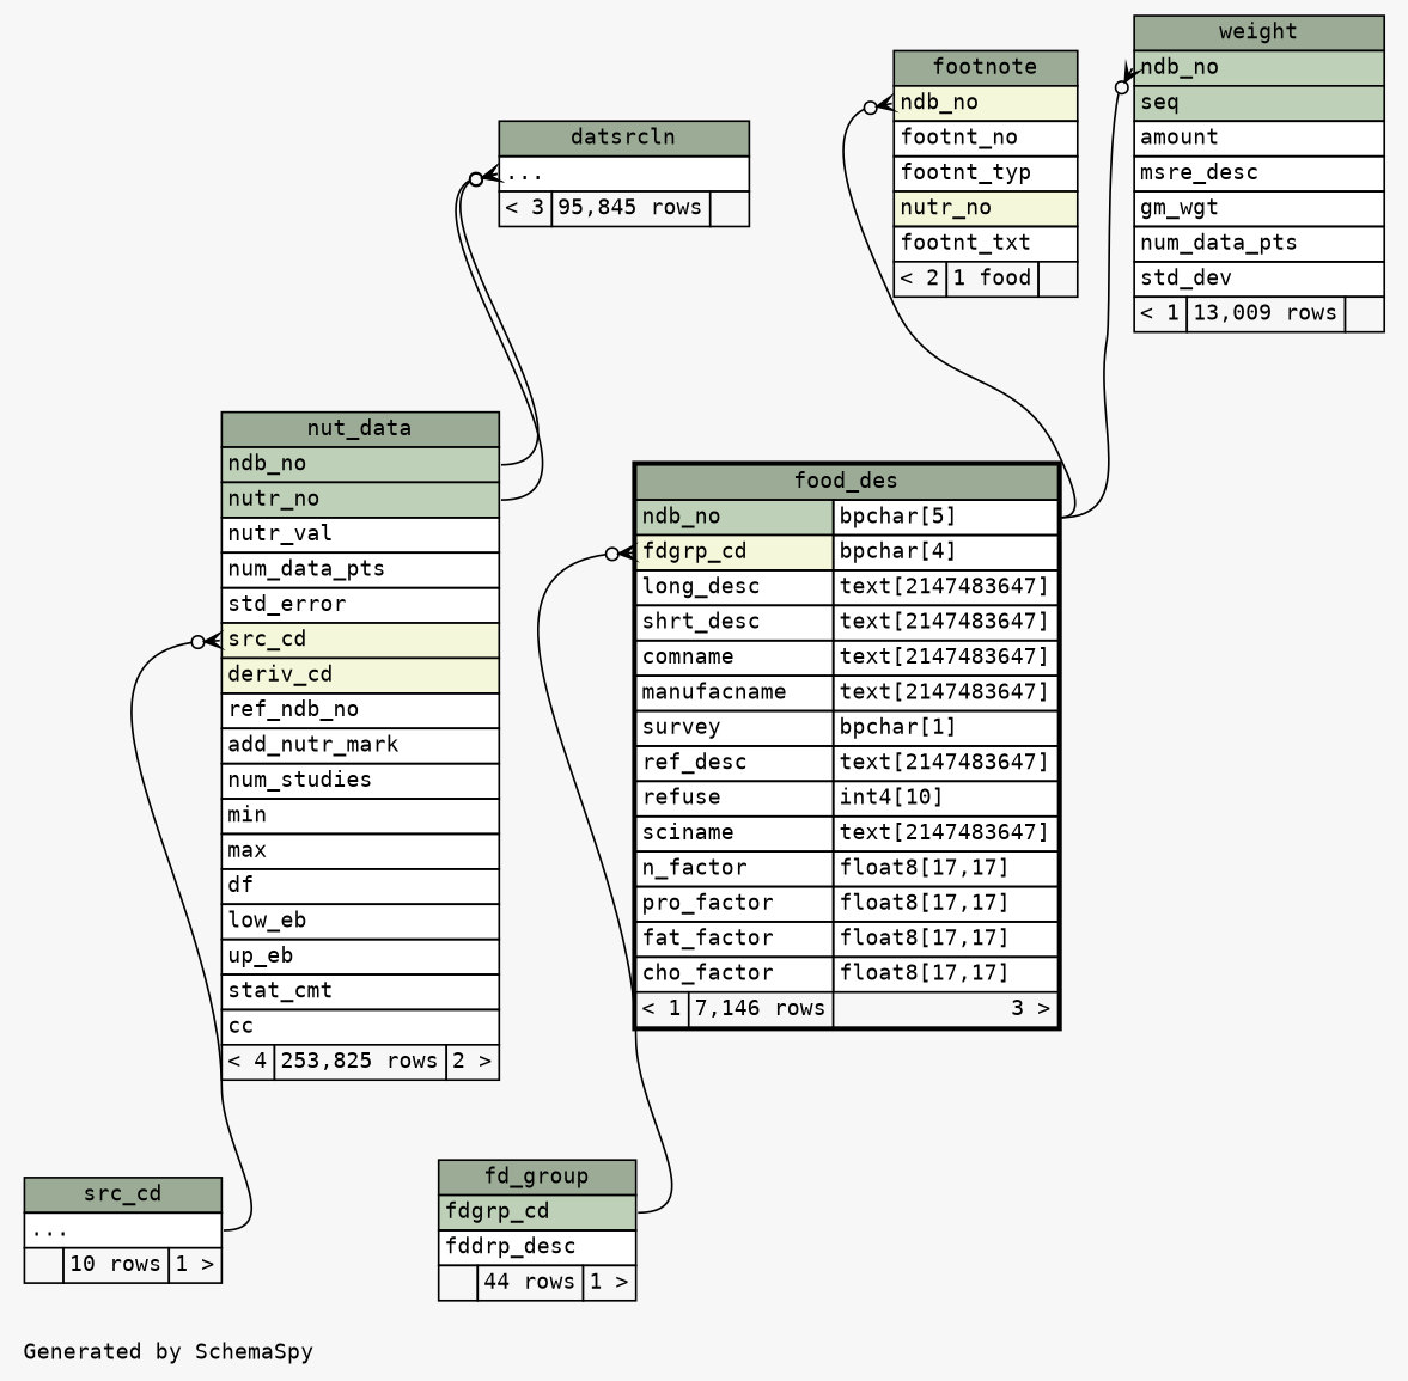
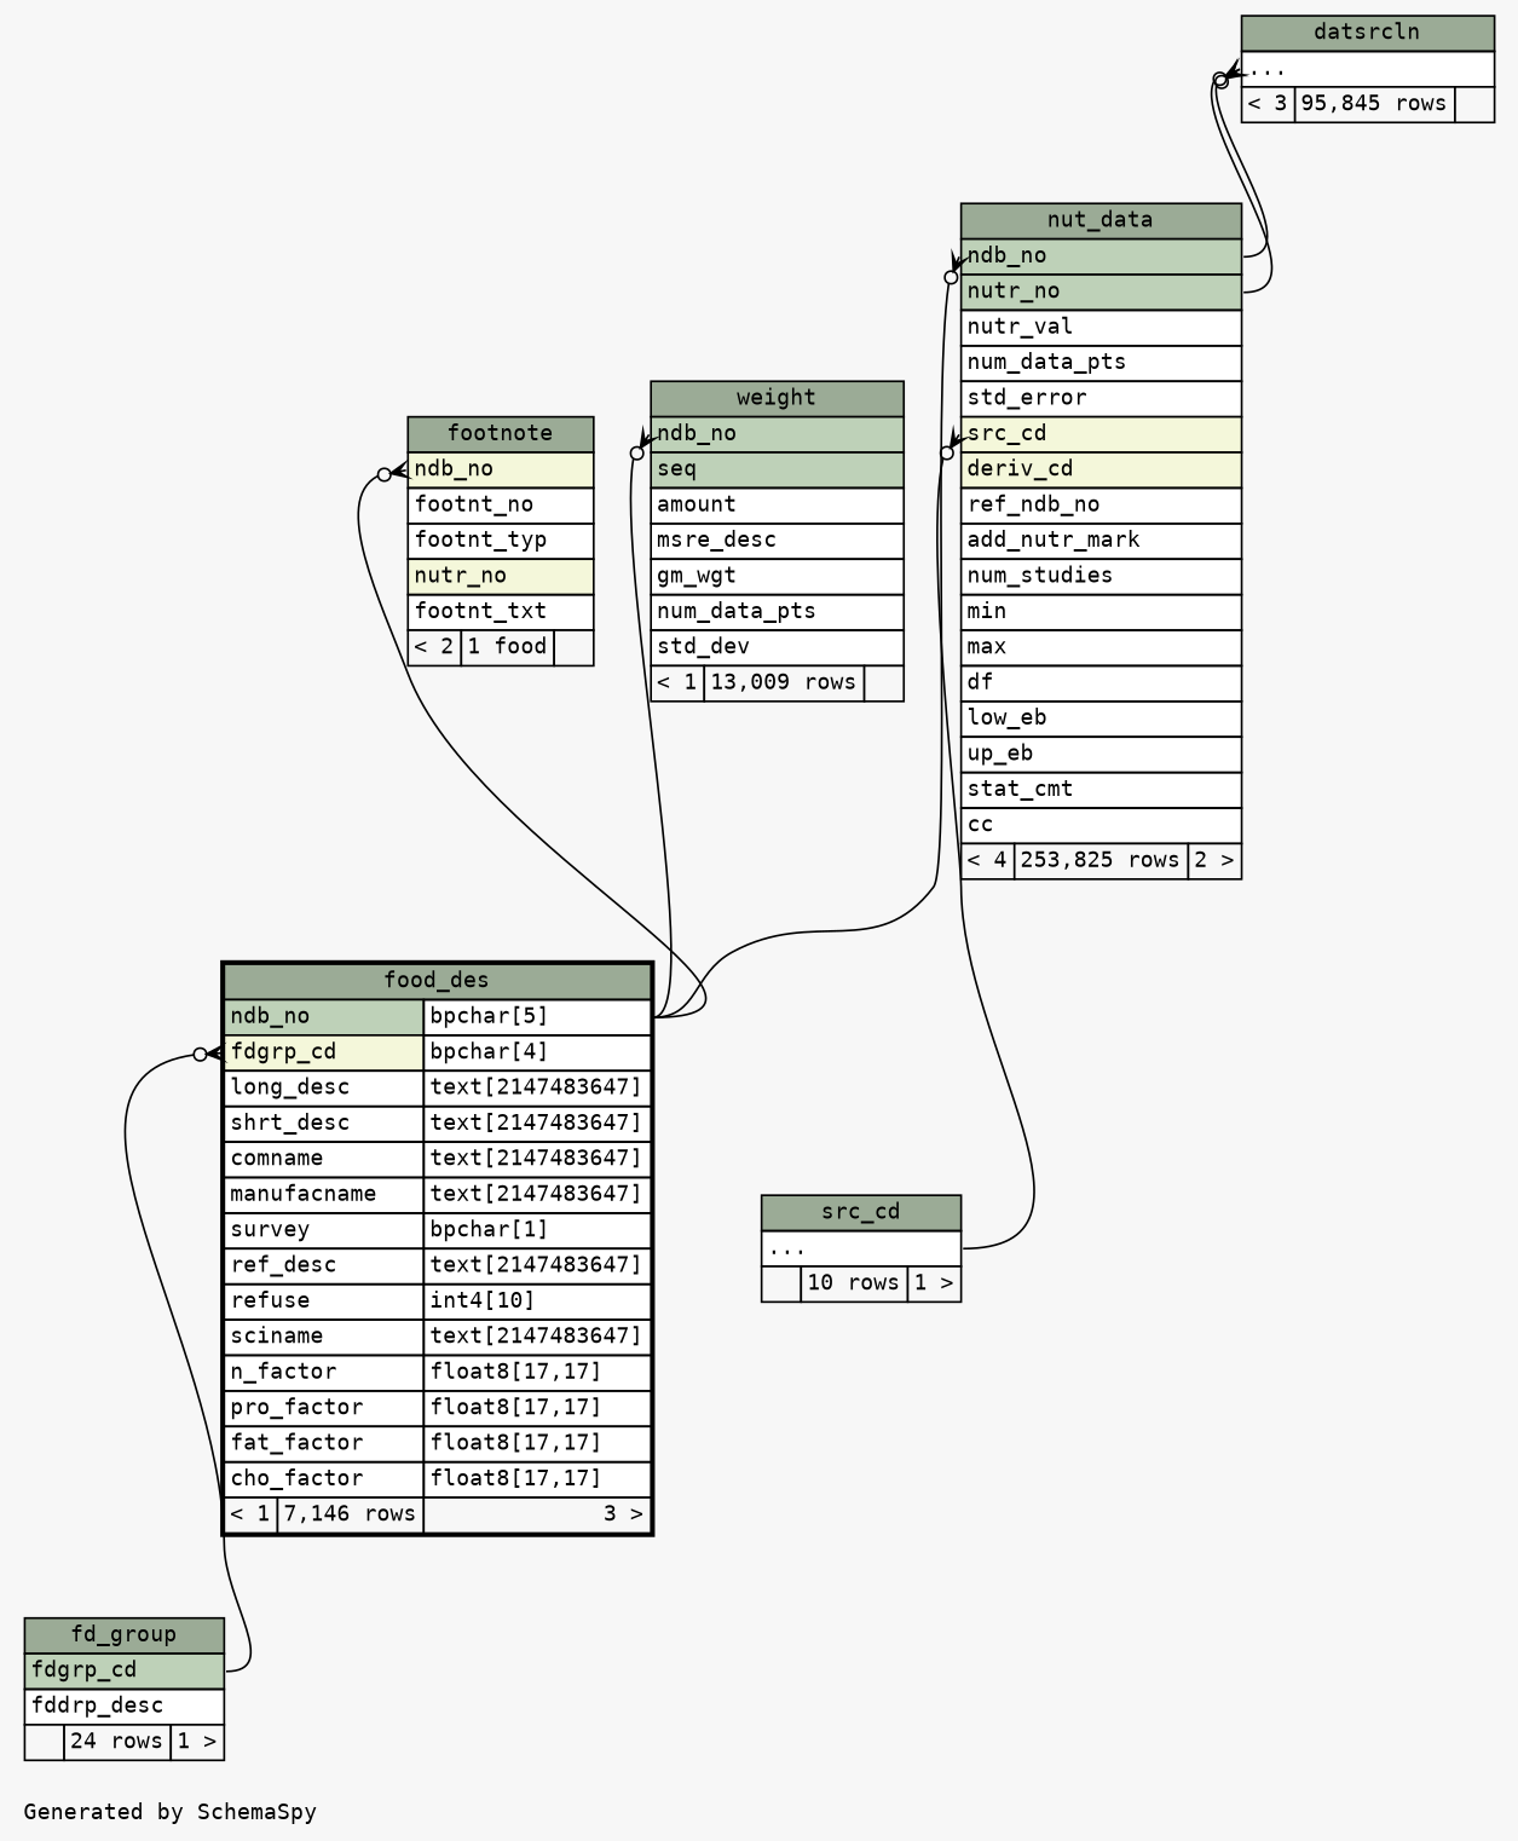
  digraph {
    bgcolor="#f7f7f7"
    fontname="DejaVu Sans Mono"
    fontsize=11
    label="\nGenerated by SchemaSpy"
    labeljust=l
    nodesep=0.18
    rankdir=TB
    ranksep=0.46
    node [fontname="DejaVu Sans Mono" fontsize=11 shape=plaintext]
    edge [arrowhead=none arrowsize=0.8 arrowtail=crowodot dir=back fontname="DejaVu Sans Mono" headport="ndb_no.type:e" tailport="ndb_no:w"]
    n1 [label=<     <TABLE BORDER="0" CELLBORDER="1" CELLSPACING="0" BGCOLOR="#ffffff">       <TR><TD COLSPAN="3" BGCOLOR="#9bab96" ALIGN="CENTER">datsrcln</TD></TR>       <TR><TD PORT="elipses" COLSPAN="3" ALIGN="LEFT">...</TD></TR>       <TR><TD ALIGN="LEFT" BGCOLOR="#f7f7f7">&lt; 3</TD><TD ALIGN="RIGHT" BGCOLOR="#f7f7f7">95,845 rows</TD><TD ALIGN="RIGHT" BGCOLOR="#f7f7f7">  </TD></TR>     </TABLE>>]
    n2 [label=<     <TABLE BORDER="0" CELLBORDER="1" CELLSPACING="0" BGCOLOR="#ffffff">       <TR><TD COLSPAN="3" BGCOLOR="#9bab96" ALIGN="CENTER">nut_data</TD></TR>       <TR><TD PORT="ndb_no" COLSPAN="3" BGCOLOR="#bed1b8" ALIGN="LEFT">ndb_no</TD></TR>       <TR><TD PORT="nutr_no" COLSPAN="3" BGCOLOR="#bed1b8" ALIGN="LEFT">nutr_no</TD></TR>       <TR><TD PORT="nutr_val" COLSPAN="3" ALIGN="LEFT">nutr_val</TD></TR>       <TR><TD PORT="num_data_pts" COLSPAN="3" ALIGN="LEFT">num_data_pts</TD></TR>       <TR><TD PORT="std_error" COLSPAN="3" ALIGN="LEFT">std_error</TD></TR>       <TR><TD PORT="src_cd" COLSPAN="3" BGCOLOR="#f4f7da" ALIGN="LEFT">src_cd</TD></TR>       <TR><TD PORT="deriv_cd" COLSPAN="3" BGCOLOR="#f4f7da" ALIGN="LEFT">deriv_cd</TD></TR>       <TR><TD PORT="ref_ndb_no" COLSPAN="3" ALIGN="LEFT">ref_ndb_no</TD></TR>       <TR><TD PORT="add_nutr_mark" COLSPAN="3" ALIGN="LEFT">add_nutr_mark</TD></TR>       <TR><TD PORT="num_studies" COLSPAN="3" ALIGN="LEFT">num_studies</TD></TR>       <TR><TD PORT="min" COLSPAN="3" ALIGN="LEFT">min</TD></TR>       <TR><TD PORT="max" COLSPAN="3" ALIGN="LEFT">max</TD></TR>       <TR><TD PORT="df" COLSPAN="3" ALIGN="LEFT">df</TD></TR>       <TR><TD PORT="low_eb" COLSPAN="3" ALIGN="LEFT">low_eb</TD></TR>       <TR><TD PORT="up_eb" COLSPAN="3" ALIGN="LEFT">up_eb</TD></TR>       <TR><TD PORT="stat_cmt" COLSPAN="3" ALIGN="LEFT">stat_cmt</TD></TR>       <TR><TD PORT="cc" COLSPAN="3" ALIGN="LEFT">cc</TD></TR>       <TR><TD ALIGN="LEFT" BGCOLOR="#f7f7f7">&lt; 4</TD><TD ALIGN="RIGHT" BGCOLOR="#f7f7f7">253,825 rows</TD><TD ALIGN="RIGHT" BGCOLOR="#f7f7f7">2 &gt;</TD></TR>     </TABLE>>]
    n3 [label=<     <TABLE BORDER="2" CELLBORDER="1" CELLSPACING="0" BGCOLOR="#ffffff">       <TR><TD COLSPAN="3" BGCOLOR="#9bab96" ALIGN="CENTER">food_des</TD></TR>       <TR><TD PORT="ndb_no" COLSPAN="2" BGCOLOR="#bed1b8" ALIGN="LEFT">ndb_no</TD><TD PORT="ndb_no.type" ALIGN="LEFT">bpchar[5]</TD></TR>       <TR><TD PORT="fdgrp_cd" COLSPAN="2" BGCOLOR="#f4f7da" ALIGN="LEFT">fdgrp_cd</TD><TD PORT="fdgrp_cd.type" ALIGN="LEFT">bpchar[4]</TD></TR>       <TR><TD PORT="long_desc" COLSPAN="2" ALIGN="LEFT">long_desc</TD><TD PORT="long_desc.type" ALIGN="LEFT">text[2147483647]</TD></TR>       <TR><TD PORT="shrt_desc" COLSPAN="2" ALIGN="LEFT">shrt_desc</TD><TD PORT="shrt_desc.type" ALIGN="LEFT">text[2147483647]</TD></TR>       <TR><TD PORT="comname" COLSPAN="2" ALIGN="LEFT">comname</TD><TD PORT="comname.type" ALIGN="LEFT">text[2147483647]</TD></TR>       <TR><TD PORT="manufacname" COLSPAN="2" ALIGN="LEFT">manufacname</TD><TD PORT="manufacname.type" ALIGN="LEFT">text[2147483647]</TD></TR>       <TR><TD PORT="survey" COLSPAN="2" ALIGN="LEFT">survey</TD><TD PORT="survey.type" ALIGN="LEFT">bpchar[1]</TD></TR>       <TR><TD PORT="ref_desc" COLSPAN="2" ALIGN="LEFT">ref_desc</TD><TD PORT="ref_desc.type" ALIGN="LEFT">text[2147483647]</TD></TR>       <TR><TD PORT="refuse" COLSPAN="2" ALIGN="LEFT">refuse</TD><TD PORT="refuse.type" ALIGN="LEFT">int4[10]</TD></TR>       <TR><TD PORT="sciname" COLSPAN="2" ALIGN="LEFT">sciname</TD><TD PORT="sciname.type" ALIGN="LEFT">text[2147483647]</TD></TR>       <TR><TD PORT="n_factor" COLSPAN="2" ALIGN="LEFT">n_factor</TD><TD PORT="n_factor.type" ALIGN="LEFT">float8[17,17]</TD></TR>       <TR><TD PORT="pro_factor" COLSPAN="2" ALIGN="LEFT">pro_factor</TD><TD PORT="pro_factor.type" ALIGN="LEFT">float8[17,17]</TD></TR>       <TR><TD PORT="fat_factor" COLSPAN="2" ALIGN="LEFT">fat_factor</TD><TD PORT="fat_factor.type" ALIGN="LEFT">float8[17,17]</TD></TR>       <TR><TD PORT="cho_factor" COLSPAN="2" ALIGN="LEFT">cho_factor</TD><TD PORT="cho_factor.type" ALIGN="LEFT">float8[17,17]</TD></TR>       <TR><TD ALIGN="LEFT" BGCOLOR="#f7f7f7">&lt; 1</TD><TD ALIGN="RIGHT" BGCOLOR="#f7f7f7">7,146 rows</TD><TD ALIGN="RIGHT" BGCOLOR="#f7f7f7">3 &gt;</TD></TR>     </TABLE>>]
    n4 [label=<     <TABLE BORDER="0" CELLBORDER="1" CELLSPACING="0" BGCOLOR="#ffffff">       <TR><TD COLSPAN="3" BGCOLOR="#9bab96" ALIGN="CENTER">src_cd</TD></TR>       <TR><TD PORT="elipses" COLSPAN="3" ALIGN="LEFT">...</TD></TR>       <TR><TD ALIGN="LEFT" BGCOLOR="#f7f7f7">  </TD><TD ALIGN="RIGHT" BGCOLOR="#f7f7f7">10 rows</TD><TD ALIGN="RIGHT" BGCOLOR="#f7f7f7">1 &gt;</TD></TR>     </TABLE>>]
-   n5 [label=<     <TABLE BORDER="0" CELLBORDER="1" CELLSPACING="0" BGCOLOR="#ffffff">       <TR><TD COLSPAN="3" BGCOLOR="#9bab96" ALIGN="CENTER">fd_group</TD></TR>       <TR><TD PORT="fdgrp_cd" COLSPAN="3" BGCOLOR="#bed1b8" ALIGN="LEFT">fdgrp_cd</TD></TR>       <TR><TD PORT="fddrp_desc" COLSPAN="3" ALIGN="LEFT">fddrp_desc</TD></TR>       <TR><TD ALIGN="LEFT" BGCOLOR="#f7f7f7">  </TD><TD ALIGN="RIGHT" BGCOLOR="#f7f7f7">44 rows</TD><TD ALIGN="RIGHT" BGCOLOR="#f7f7f7">1 &gt;</TD></TR>     </TABLE>>]
+   n5 [label=<     <TABLE BORDER="0" CELLBORDER="1" CELLSPACING="0" BGCOLOR="#ffffff">       <TR><TD COLSPAN="3" BGCOLOR="#9bab96" ALIGN="CENTER">fd_group</TD></TR>       <TR><TD PORT="fdgrp_cd" COLSPAN="3" BGCOLOR="#bed1b8" ALIGN="LEFT">fdgrp_cd</TD></TR>       <TR><TD PORT="fddrp_desc" COLSPAN="3" ALIGN="LEFT">fddrp_desc</TD></TR>       <TR><TD ALIGN="LEFT" BGCOLOR="#f7f7f7">  </TD><TD ALIGN="RIGHT" BGCOLOR="#f7f7f7">24 rows</TD><TD ALIGN="RIGHT" BGCOLOR="#f7f7f7">1 &gt;</TD></TR>     </TABLE>>]
    n6 [label=<     <TABLE BORDER="0" CELLBORDER="1" CELLSPACING="0" BGCOLOR="#ffffff">       <TR><TD COLSPAN="3" BGCOLOR="#9bab96" ALIGN="CENTER">footnote</TD></TR>       <TR><TD PORT="ndb_no" COLSPAN="3" BGCOLOR="#f4f7da" ALIGN="LEFT">ndb_no</TD></TR>       <TR><TD PORT="footnt_no" COLSPAN="3" ALIGN="LEFT">footnt_no</TD></TR>       <TR><TD PORT="footnt_typ" COLSPAN="3" ALIGN="LEFT">footnt_typ</TD></TR>       <TR><TD PORT="nutr_no" COLSPAN="3" BGCOLOR="#f4f7da" ALIGN="LEFT">nutr_no</TD></TR>       <TR><TD PORT="footnt_txt" COLSPAN="3" ALIGN="LEFT">footnt_txt</TD></TR>       <TR><TD ALIGN="LEFT" BGCOLOR="#f7f7f7">&lt; 2</TD><TD ALIGN="RIGHT" BGCOLOR="#f7f7f7">1 food</TD><TD ALIGN="RIGHT" BGCOLOR="#f7f7f7">  </TD></TR>     </TABLE>>]
    n7 [label=<     <TABLE BORDER="0" CELLBORDER="1" CELLSPACING="0" BGCOLOR="#ffffff">       <TR><TD COLSPAN="3" BGCOLOR="#9bab96" ALIGN="CENTER">weight</TD></TR>       <TR><TD PORT="ndb_no" COLSPAN="3" BGCOLOR="#bed1b8" ALIGN="LEFT">ndb_no</TD></TR>       <TR><TD PORT="seq" COLSPAN="3" BGCOLOR="#bed1b8" ALIGN="LEFT">seq</TD></TR>       <TR><TD PORT="amount" COLSPAN="3" ALIGN="LEFT">amount</TD></TR>       <TR><TD PORT="msre_desc" COLSPAN="3" ALIGN="LEFT">msre_desc</TD></TR>       <TR><TD PORT="gm_wgt" COLSPAN="3" ALIGN="LEFT">gm_wgt</TD></TR>       <TR><TD PORT="num_data_pts" COLSPAN="3" ALIGN="LEFT">num_data_pts</TD></TR>       <TR><TD PORT="std_dev" COLSPAN="3" ALIGN="LEFT">std_dev</TD></TR>       <TR><TD ALIGN="LEFT" BGCOLOR="#f7f7f7">&lt; 1</TD><TD ALIGN="RIGHT" BGCOLOR="#f7f7f7">13,009 rows</TD><TD ALIGN="RIGHT" BGCOLOR="#f7f7f7">  </TD></TR>     </TABLE>>]
    n1 -> n2 [headport="ndb_no:e" tailport="elipses:w"]
    n1 -> n2 [headport="nutr_no:e" tailport="elipses:w"]
+   n2 -> n3
    n2 -> n4 [headport="elipses:e" tailport="src_cd:w"]
    n3 -> n5 [headport="fdgrp_cd:e" tailport="fdgrp_cd:w"]
    n6 -> n3
    n7 -> n3
  }
